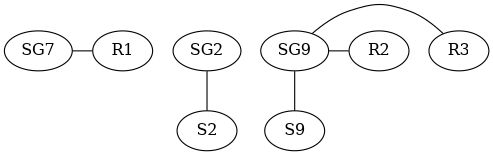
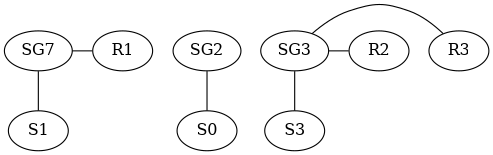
  graph {
    n1 [label=SG7]
+   S1
    R1
    SG2
-   S2
-   SG3 [label=SG9]
+   S2 [label=S0]
+   SG3
    R2
-   S3 [label=S9]
+   S3
    R3
+   n1 -- S1
    n1 -- R1 [constraint=false]
    SG2 -- S2
    SG3 -- R2 [constraint=false]
    SG3 -- S3
    SG3 -- R3 [constraint=false]
  }
